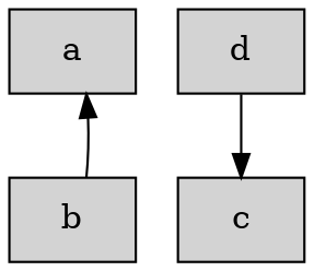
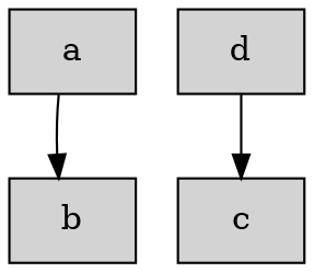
  digraph {
    compound=true
    rankdir=TB
    node [shape=box style=filled]
    a
    b
    d
    c
-   b -> a
+   a -> b
    d -> c
  }
